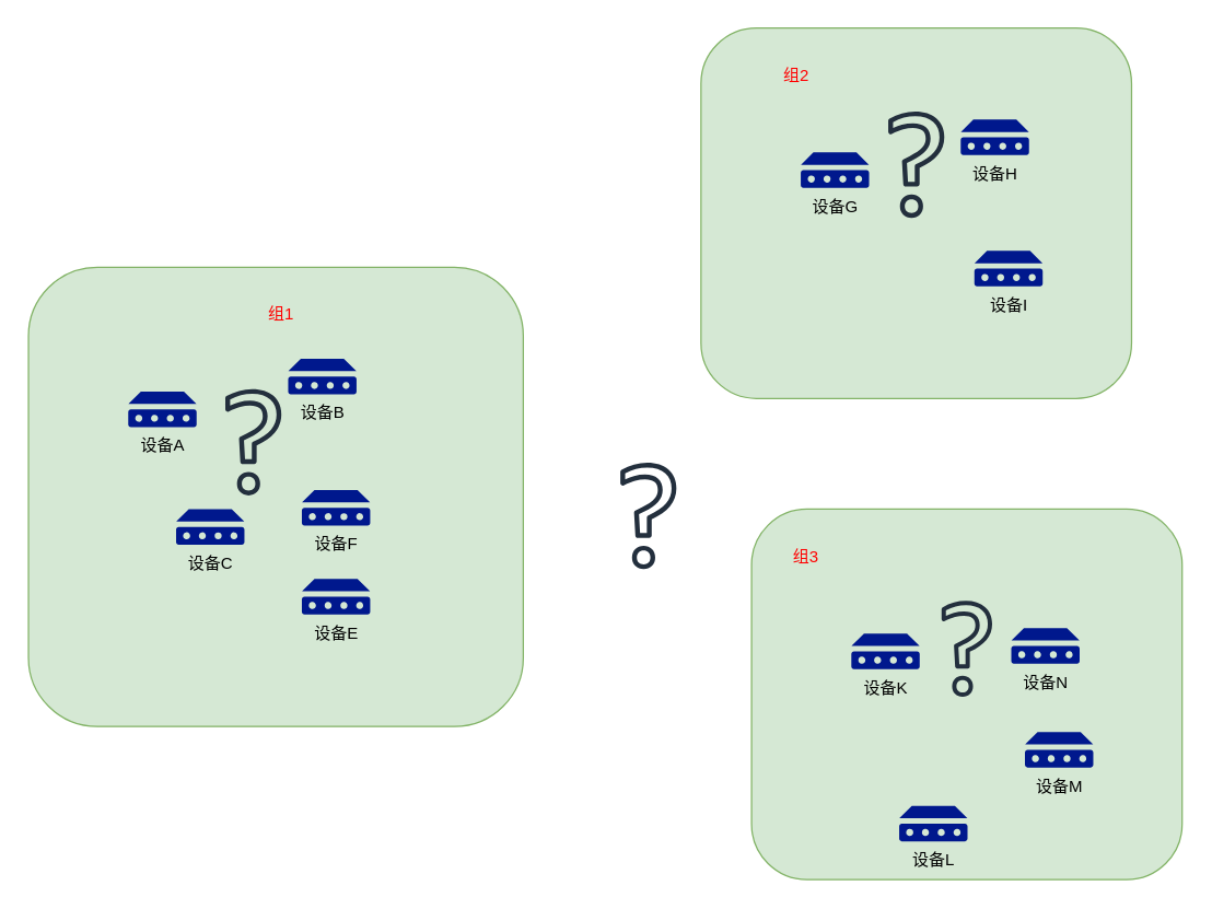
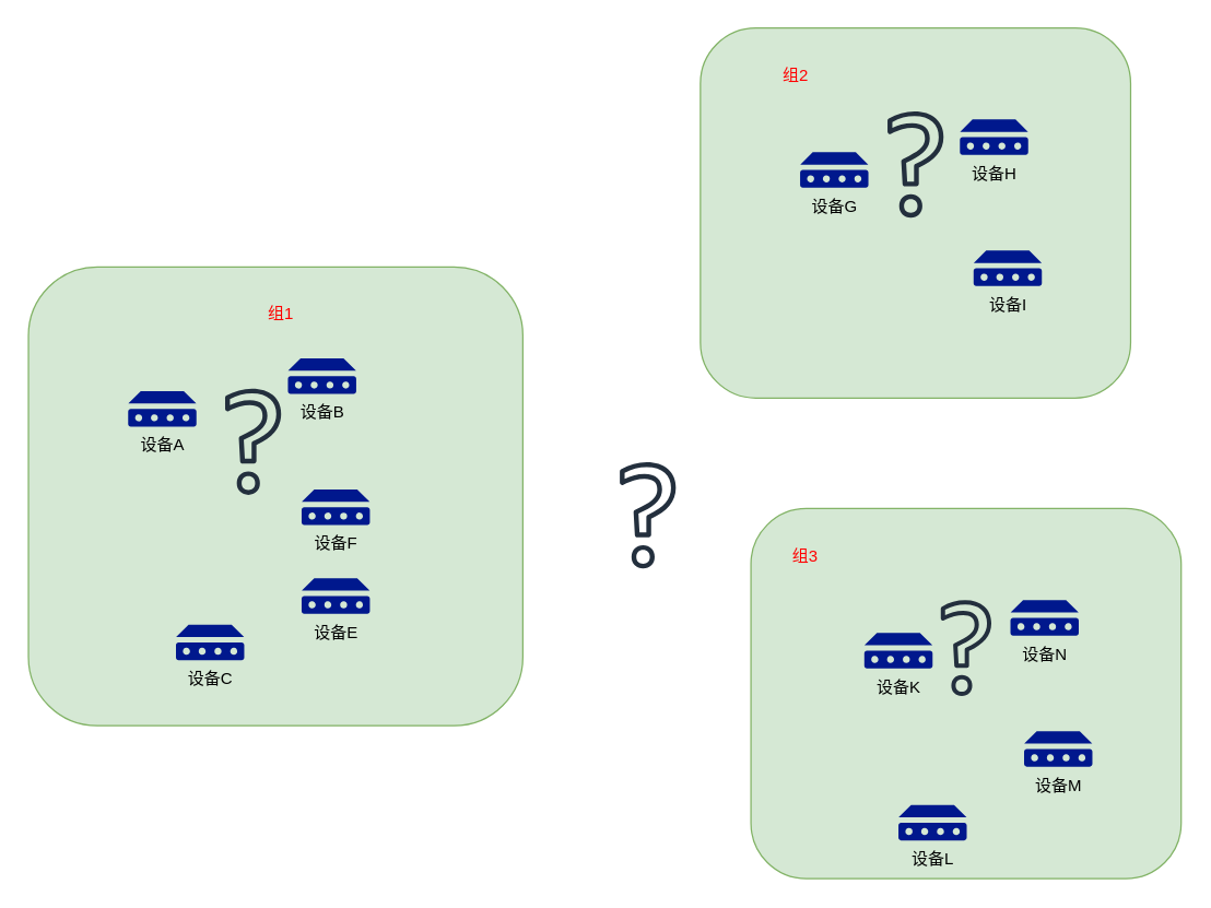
  <mxCell id="0" />
  <mxCell id="1" parent="0" />
  <mxCell id="2" value="" style="rounded=1;whiteSpace=wrap;html=1;fillColor=#d5e8d4;strokeColor=#82b366;" parent="1" vertex="1"><mxGeometry x="20" y="195" width="362" height="336" as="geometry" /></mxCell>
  <mxCell id="3" value="设备A" style="sketch=0;aspect=fixed;pointerEvents=1;shadow=0;dashed=0;html=1;strokeColor=none;labelPosition=center;verticalLabelPosition=bottom;verticalAlign=top;align=center;fillColor=#00188D;shape=mxgraph.mscae.enterprise.device" parent="1" vertex="1"><mxGeometry x="93" y="286" width="50" height="26" as="geometry" /></mxCell>
  <mxCell id="4" value="设备B" style="sketch=0;aspect=fixed;pointerEvents=1;shadow=0;dashed=0;html=1;strokeColor=none;labelPosition=center;verticalLabelPosition=bottom;verticalAlign=top;align=center;fillColor=#00188D;shape=mxgraph.mscae.enterprise.device" parent="1" vertex="1"><mxGeometry x="210" y="262" width="50" height="26" as="geometry" /></mxCell>
- <mxCell id="5" value="设备C" style="sketch=0;aspect=fixed;pointerEvents=1;shadow=0;dashed=0;html=1;strokeColor=none;labelPosition=center;verticalLabelPosition=bottom;verticalAlign=top;align=center;fillColor=#00188D;shape=mxgraph.mscae.enterprise.device" parent="1" vertex="1"><mxGeometry x="128" y="372" width="50" height="26" as="geometry" /></mxCell>
+ <mxCell id="5" value="设备C" style="sketch=0;aspect=fixed;pointerEvents=1;shadow=0;dashed=0;html=1;strokeColor=none;labelPosition=center;verticalLabelPosition=bottom;verticalAlign=top;align=center;fillColor=#00188D;shape=mxgraph.mscae.enterprise.device" parent="1" vertex="1"><mxGeometry x="128" y="457" width="50" height="26" as="geometry" /></mxCell>
  <mxCell id="6" value="设备E" style="sketch=0;aspect=fixed;pointerEvents=1;shadow=0;dashed=0;html=1;strokeColor=none;labelPosition=center;verticalLabelPosition=bottom;verticalAlign=top;align=center;fillColor=#00188D;shape=mxgraph.mscae.enterprise.device" parent="1" vertex="1"><mxGeometry x="220" y="423" width="50" height="26" as="geometry" /></mxCell>
  <mxCell id="7" value="设备F" style="sketch=0;aspect=fixed;pointerEvents=1;shadow=0;dashed=0;html=1;strokeColor=none;labelPosition=center;verticalLabelPosition=bottom;verticalAlign=top;align=center;fillColor=#00188D;shape=mxgraph.mscae.enterprise.device" parent="1" vertex="1"><mxGeometry x="220" y="358" width="50" height="26" as="geometry" /></mxCell>
  <mxCell id="8" value="组1" style="text;html=1;align=center;verticalAlign=middle;whiteSpace=wrap;rounded=0;fontColor=#FF0000;" parent="1" vertex="1"><mxGeometry x="175" y="215" width="60" height="30" as="geometry" /></mxCell>
  <mxCell id="9" value="" style="rounded=1;whiteSpace=wrap;html=1;fillColor=#d5e8d4;strokeColor=#82b366;" parent="1" vertex="1"><mxGeometry x="512" y="20" width="315" height="271" as="geometry" /></mxCell>
  <mxCell id="10" value="设备G" style="sketch=0;aspect=fixed;pointerEvents=1;shadow=0;dashed=0;html=1;strokeColor=none;labelPosition=center;verticalLabelPosition=bottom;verticalAlign=top;align=center;fillColor=#00188D;shape=mxgraph.mscae.enterprise.device" parent="1" vertex="1"><mxGeometry x="585" y="111" width="50" height="26" as="geometry" /></mxCell>
  <mxCell id="11" value="设备H" style="sketch=0;aspect=fixed;pointerEvents=1;shadow=0;dashed=0;html=1;strokeColor=none;labelPosition=center;verticalLabelPosition=bottom;verticalAlign=top;align=center;fillColor=#00188D;shape=mxgraph.mscae.enterprise.device" parent="1" vertex="1"><mxGeometry x="702" y="87" width="50" height="26" as="geometry" /></mxCell>
  <mxCell id="12" value="设备I" style="sketch=0;aspect=fixed;pointerEvents=1;shadow=0;dashed=0;html=1;strokeColor=none;labelPosition=center;verticalLabelPosition=bottom;verticalAlign=top;align=center;fillColor=#00188D;shape=mxgraph.mscae.enterprise.device" parent="1" vertex="1"><mxGeometry x="712" y="183" width="50" height="26" as="geometry" /></mxCell>
  <mxCell id="13" value="组2" style="text;html=1;align=center;verticalAlign=middle;whiteSpace=wrap;rounded=0;fontColor=#FF0000;" parent="1" vertex="1"><mxGeometry x="552" y="40" width="60" height="30" as="geometry" /></mxCell>
  <mxCell id="14" value="" style="rounded=1;whiteSpace=wrap;html=1;fillColor=#d5e8d4;strokeColor=#82b366;" parent="1" vertex="1"><mxGeometry x="549" y="372" width="315" height="271" as="geometry" /></mxCell>
- <mxCell id="15" value="设备K" style="sketch=0;aspect=fixed;pointerEvents=1;shadow=0;dashed=0;html=1;strokeColor=none;labelPosition=center;verticalLabelPosition=bottom;verticalAlign=top;align=center;fillColor=#00188D;shape=mxgraph.mscae.enterprise.device" parent="1" vertex="1"><mxGeometry x="622" y="463" width="50" height="26" as="geometry" /></mxCell>
- <mxCell id="16" value="设备N" style="sketch=0;aspect=fixed;pointerEvents=1;shadow=0;dashed=0;html=1;strokeColor=none;labelPosition=center;verticalLabelPosition=bottom;verticalAlign=top;align=center;fillColor=#00188D;shape=mxgraph.mscae.enterprise.device" parent="1" vertex="1"><mxGeometry x="739" y="459" width="50" height="26" as="geometry" /></mxCell>
+ <mxCell id="15" value="设备K" style="sketch=0;aspect=fixed;pointerEvents=1;shadow=0;dashed=0;html=1;strokeColor=none;labelPosition=center;verticalLabelPosition=bottom;verticalAlign=top;align=center;fillColor=#00188D;shape=mxgraph.mscae.enterprise.device" parent="1" vertex="1"><mxGeometry x="632" y="463" width="50" height="26" as="geometry" /></mxCell>
+ <mxCell id="16" value="设备N" style="sketch=0;aspect=fixed;pointerEvents=1;shadow=0;dashed=0;html=1;strokeColor=none;labelPosition=center;verticalLabelPosition=bottom;verticalAlign=top;align=center;fillColor=#00188D;shape=mxgraph.mscae.enterprise.device" parent="1" vertex="1"><mxGeometry x="739" y="439" width="50" height="26" as="geometry" /></mxCell>
  <mxCell id="17" value="设备L" style="sketch=0;aspect=fixed;pointerEvents=1;shadow=0;dashed=0;html=1;strokeColor=none;labelPosition=center;verticalLabelPosition=bottom;verticalAlign=top;align=center;fillColor=#00188D;shape=mxgraph.mscae.enterprise.device" parent="1" vertex="1"><mxGeometry x="657" y="589" width="50" height="26" as="geometry" /></mxCell>
  <mxCell id="18" value="设备M" style="sketch=0;aspect=fixed;pointerEvents=1;shadow=0;dashed=0;html=1;strokeColor=none;labelPosition=center;verticalLabelPosition=bottom;verticalAlign=top;align=center;fillColor=#00188D;shape=mxgraph.mscae.enterprise.device" parent="1" vertex="1"><mxGeometry x="749" y="535" width="50" height="26" as="geometry" /></mxCell>
  <mxCell id="19" value="组3" style="text;html=1;align=center;verticalAlign=middle;whiteSpace=wrap;rounded=0;fontColor=#FF0000;" parent="1" vertex="1"><mxGeometry x="559" y="392" width="60" height="30" as="geometry" /></mxCell>
  <mxCell id="20" value="" style="sketch=0;outlineConnect=0;fontColor=#232F3E;gradientColor=none;fillColor=#232F3D;strokeColor=none;dashed=0;verticalLabelPosition=bottom;verticalAlign=top;align=center;html=1;fontSize=12;fontStyle=0;aspect=fixed;pointerEvents=1;shape=mxgraph.aws4.question;" parent="1" vertex="1"><mxGeometry x="453" y="338" width="41" height="78" as="geometry" /></mxCell>
  <mxCell id="21" value="" style="sketch=0;outlineConnect=0;fontColor=#232F3E;gradientColor=none;fillColor=#232F3D;strokeColor=none;dashed=0;verticalLabelPosition=bottom;verticalAlign=top;align=center;html=1;fontSize=12;fontStyle=0;aspect=fixed;pointerEvents=1;shape=mxgraph.aws4.question;" vertex="1" parent="1"><mxGeometry x="164" y="284" width="41" height="78" as="geometry" /></mxCell>
  <mxCell id="22" value="" style="sketch=0;outlineConnect=0;fontColor=#232F3E;gradientColor=none;fillColor=#232F3D;strokeColor=none;dashed=0;verticalLabelPosition=bottom;verticalAlign=top;align=center;html=1;fontSize=12;fontStyle=0;aspect=fixed;pointerEvents=1;shape=mxgraph.aws4.question;" vertex="1" parent="1"><mxGeometry x="649" y="81" width="41" height="78" as="geometry" /></mxCell>
  <mxCell id="23" value="" style="sketch=0;outlineConnect=0;fontColor=#232F3E;gradientColor=none;fillColor=#232F3D;strokeColor=none;dashed=0;verticalLabelPosition=bottom;verticalAlign=top;align=center;html=1;fontSize=12;fontStyle=0;aspect=fixed;pointerEvents=1;shape=mxgraph.aws4.question;" vertex="1" parent="1"><mxGeometry x="688" y="439" width="37" height="70.39" as="geometry" /></mxCell>
